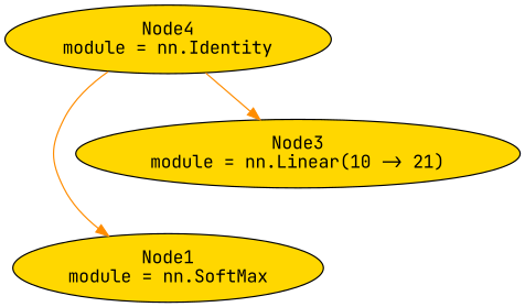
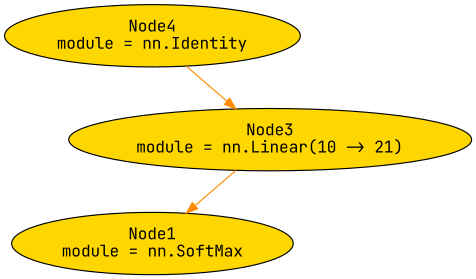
  digraph {
    fontname="JetBrains Mono"
    node [fillcolor=gold fontname="JetBrains Mono" shape=oval style=filled]
    edge [color=darkorange fontname="JetBrains Mono"]
    n1 [height=0.74639 label="Node1\nmodule = nn.SoftMax" width=2.7262]
    n2 [height=0.74639 label="Node3\nmodule = nn.Linear(10 -> 21)" width=3.5652]
    n3 [height=0.74639 label="Node4\nmodule = nn.Identity" width=2.6117]
-   n3 -> n1
+   n2 -> n1
    n3 -> n2
  }
